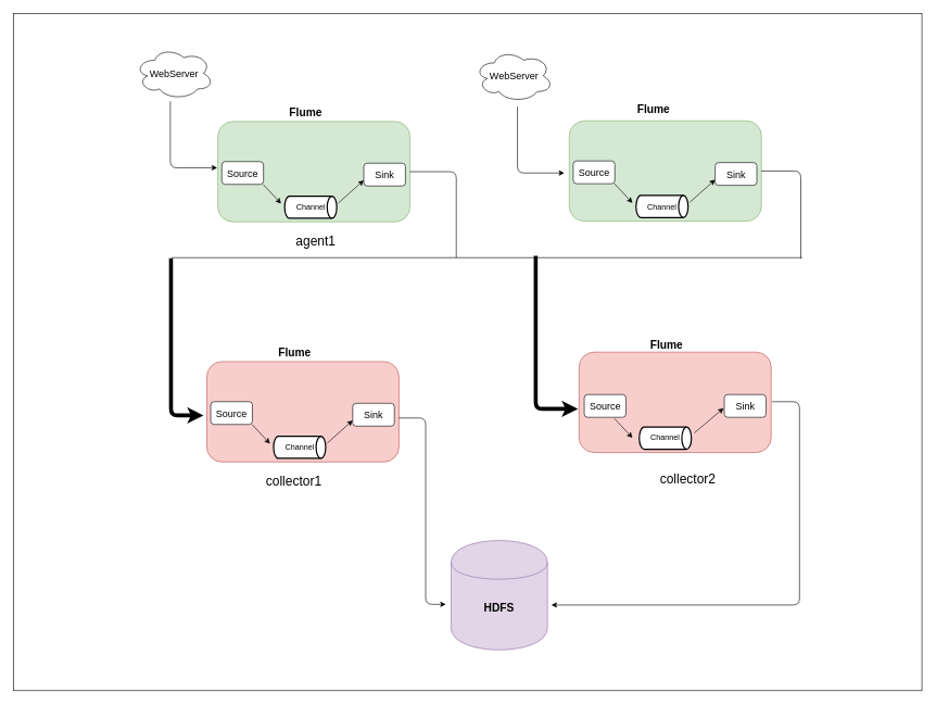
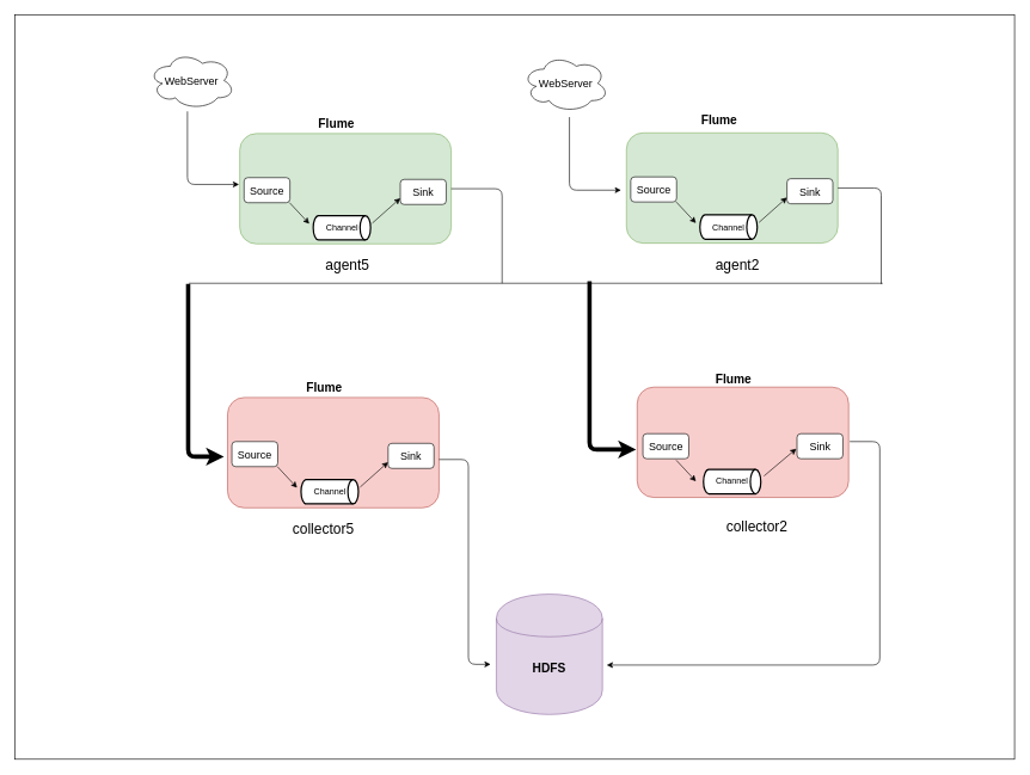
  <mxCell id="0" />
  <mxCell id="1" parent="0" />
  <mxCell id="2" value="" style="rounded=0;whiteSpace=wrap;html=1;" vertex="1" parent="1"><mxGeometry x="20" y="20.5" width="1395" height="1039" as="geometry" /></mxCell>
  <mxCell id="3" value="" style="rounded=1;whiteSpace=wrap;html=1;fillColor=#d5e8d4;strokeColor=#82b366;" parent="1" vertex="1"><mxGeometry x="334" y="186" width="295" height="154" as="geometry" /></mxCell>
  <mxCell id="4" value="" style="endArrow=classic;html=1;" parent="1" edge="1"><mxGeometry width="50" height="50" relative="1" as="geometry"><mxPoint x="261" y="155" as="sourcePoint" /><mxPoint x="333" y="257" as="targetPoint" /><Array as="points"><mxPoint x="261" y="257" /></Array></mxGeometry></mxCell>
  <mxCell id="5" value="&lt;font style=&quot;font-size: 17px&quot;&gt;&lt;b&gt;Flume&lt;/b&gt;&lt;/font&gt;" style="text;html=1;resizable=0;points=[];autosize=1;align=left;verticalAlign=top;spacingTop=-4;" parent="1" vertex="1"><mxGeometry x="441.5" y="160.5" width="60" height="15" as="geometry" /></mxCell>
  <mxCell id="6" value="&lt;span style=&quot;font-size: 15px ; white-space: normal&quot;&gt;Source&lt;/span&gt;" style="rounded=1;whiteSpace=wrap;html=1;" parent="1" vertex="1"><mxGeometry x="340" y="247.5" width="64" height="35" as="geometry" /></mxCell>
  <mxCell id="7" value="" style="endArrow=classic;html=1;" parent="1" edge="1"><mxGeometry width="50" height="50" relative="1" as="geometry"><mxPoint x="403.5" y="282.5" as="sourcePoint" /><mxPoint x="431" y="312" as="targetPoint" /></mxGeometry></mxCell>
  <mxCell id="8" value="Channel" style="strokeWidth=2;html=1;shape=mxgraph.flowchart.direct_data;whiteSpace=wrap;" parent="1" vertex="1"><mxGeometry x="436.5" y="300.5" width="80" height="34" as="geometry" /></mxCell>
  <mxCell id="9" value="" style="endArrow=classic;html=1;entryX=0;entryY=0.75;entryDx=0;entryDy=0;" parent="1" target="10" edge="1"><mxGeometry width="50" height="50" relative="1" as="geometry"><mxPoint x="519" y="311" as="sourcePoint" /><mxPoint x="552" y="278" as="targetPoint" /></mxGeometry></mxCell>
  <mxCell id="10" value="&lt;span style=&quot;font-size: 15px ; white-space: normal&quot;&gt;Sink&lt;/span&gt;" style="rounded=1;whiteSpace=wrap;html=1;" parent="1" vertex="1"><mxGeometry x="558" y="250" width="64" height="35" as="geometry" /></mxCell>
  <mxCell id="11" value="" style="rounded=1;whiteSpace=wrap;html=1;fillColor=#d5e8d4;strokeColor=#82b366;" parent="1" vertex="1"><mxGeometry x="873.5" y="185" width="295" height="154" as="geometry" /></mxCell>
  <mxCell id="12" value="&lt;span style=&quot;font-size: 15px ; white-space: normal&quot;&gt;Source&lt;/span&gt;" style="rounded=1;whiteSpace=wrap;html=1;" parent="1" vertex="1"><mxGeometry x="879.5" y="246.5" width="64" height="35" as="geometry" /></mxCell>
  <mxCell id="13" value="" style="endArrow=classic;html=1;" parent="1" edge="1"><mxGeometry width="50" height="50" relative="1" as="geometry"><mxPoint x="943" y="281.5" as="sourcePoint" /><mxPoint x="970.5" y="311" as="targetPoint" /></mxGeometry></mxCell>
  <mxCell id="14" value="Channel" style="strokeWidth=2;html=1;shape=mxgraph.flowchart.direct_data;whiteSpace=wrap;" parent="1" vertex="1"><mxGeometry x="976" y="299.5" width="80" height="34" as="geometry" /></mxCell>
  <mxCell id="15" value="" style="endArrow=classic;html=1;entryX=0;entryY=0.75;entryDx=0;entryDy=0;" parent="1" target="16" edge="1"><mxGeometry width="50" height="50" relative="1" as="geometry"><mxPoint x="1058.5" y="310" as="sourcePoint" /><mxPoint x="1091.5" y="277" as="targetPoint" /></mxGeometry></mxCell>
  <mxCell id="16" value="&lt;span style=&quot;font-size: 15px ; white-space: normal&quot;&gt;Sink&lt;/span&gt;" style="rounded=1;whiteSpace=wrap;html=1;" parent="1" vertex="1"><mxGeometry x="1097.5" y="249" width="64" height="35" as="geometry" /></mxCell>
  <mxCell id="17" value="&lt;font style=&quot;font-size: 17px&quot;&gt;&lt;b&gt;HDFS&lt;/b&gt;&lt;/font&gt;" style="shape=cylinder;whiteSpace=wrap;html=1;boundedLbl=1;backgroundOutline=1;fillColor=#e1d5e7;strokeColor=#9673a6;" parent="1" vertex="1"><mxGeometry x="692" y="829" width="148" height="168" as="geometry" /></mxCell>
  <mxCell id="18" value="&lt;font style=&quot;font-size: 17px&quot;&gt;&lt;b&gt;Flume&lt;/b&gt;&lt;/font&gt;" style="text;html=1;resizable=0;points=[];autosize=1;align=left;verticalAlign=top;spacingTop=-4;" parent="1" vertex="1"><mxGeometry x="976" y="156" width="60" height="15" as="geometry" /></mxCell>
  <mxCell id="19" value="&lt;font style=&quot;font-size: 15px&quot;&gt;WebServer&lt;/font&gt;" style="ellipse;shape=cloud;whiteSpace=wrap;html=1;" vertex="1" parent="1"><mxGeometry x="207" y="72" width="120" height="80" as="geometry" /></mxCell>
  <mxCell id="20" value="&lt;font style=&quot;font-size: 15px&quot;&gt;WebServer&lt;/font&gt;" style="ellipse;shape=cloud;whiteSpace=wrap;html=1;" vertex="1" parent="1"><mxGeometry x="728.5" y="76" width="120" height="80" as="geometry" /></mxCell>
  <mxCell id="21" value="" style="rounded=1;whiteSpace=wrap;html=1;fillColor=#f8cecc;strokeColor=#b85450;" vertex="1" parent="1"><mxGeometry x="317" y="554.5" width="295" height="154" as="geometry" /></mxCell>
  <mxCell id="22" value="&lt;font style=&quot;font-size: 17px&quot;&gt;&lt;b&gt;Flume&lt;/b&gt;&lt;/font&gt;" style="text;html=1;resizable=0;points=[];autosize=1;align=left;verticalAlign=top;spacingTop=-4;" vertex="1" parent="1"><mxGeometry x="424.5" y="529" width="60" height="15" as="geometry" /></mxCell>
  <mxCell id="23" value="&lt;span style=&quot;font-size: 15px ; white-space: normal&quot;&gt;Source&lt;/span&gt;" style="rounded=1;whiteSpace=wrap;html=1;" vertex="1" parent="1"><mxGeometry x="323" y="616" width="64" height="35" as="geometry" /></mxCell>
  <mxCell id="24" value="" style="endArrow=classic;html=1;" edge="1" parent="1"><mxGeometry width="50" height="50" relative="1" as="geometry"><mxPoint x="386.5" y="651" as="sourcePoint" /><mxPoint x="414" y="680.5" as="targetPoint" /></mxGeometry></mxCell>
  <mxCell id="25" value="Channel" style="strokeWidth=2;html=1;shape=mxgraph.flowchart.direct_data;whiteSpace=wrap;" vertex="1" parent="1"><mxGeometry x="419.5" y="669" width="80" height="34" as="geometry" /></mxCell>
  <mxCell id="26" value="" style="endArrow=classic;html=1;entryX=0;entryY=0.75;entryDx=0;entryDy=0;" edge="1" parent="1" target="27"><mxGeometry width="50" height="50" relative="1" as="geometry"><mxPoint x="502" y="679.5" as="sourcePoint" /><mxPoint x="535" y="646.5" as="targetPoint" /></mxGeometry></mxCell>
  <mxCell id="27" value="&lt;span style=&quot;font-size: 15px ; white-space: normal&quot;&gt;Sink&lt;/span&gt;" style="rounded=1;whiteSpace=wrap;html=1;" vertex="1" parent="1"><mxGeometry x="541" y="618.5" width="64" height="35" as="geometry" /></mxCell>
  <mxCell id="28" value="" style="rounded=1;whiteSpace=wrap;html=1;fillColor=#f8cecc;strokeColor=#b85450;" vertex="1" parent="1"><mxGeometry x="888.5" y="540" width="295" height="154" as="geometry" /></mxCell>
  <mxCell id="29" value="&lt;span style=&quot;font-size: 15px ; white-space: normal&quot;&gt;Source&lt;/span&gt;" style="rounded=1;whiteSpace=wrap;html=1;" vertex="1" parent="1"><mxGeometry x="896.5" y="605" width="64" height="35" as="geometry" /></mxCell>
  <mxCell id="30" value="" style="endArrow=classic;html=1;" edge="1" parent="1"><mxGeometry width="50" height="50" relative="1" as="geometry"><mxPoint x="943" y="642" as="sourcePoint" /><mxPoint x="970.5" y="671.5" as="targetPoint" /></mxGeometry></mxCell>
  <mxCell id="31" value="Channel" style="strokeWidth=2;html=1;shape=mxgraph.flowchart.direct_data;whiteSpace=wrap;" vertex="1" parent="1"><mxGeometry x="981" y="655" width="80" height="34" as="geometry" /></mxCell>
  <mxCell id="32" value="" style="endArrow=classic;html=1;" edge="1" parent="1"><mxGeometry width="50" height="50" relative="1" as="geometry"><mxPoint x="1065.5" y="664" as="sourcePoint" /><mxPoint x="1110.5" y="626" as="targetPoint" /></mxGeometry></mxCell>
  <mxCell id="33" value="&lt;span style=&quot;font-size: 15px ; white-space: normal&quot;&gt;Sink&lt;/span&gt;" style="rounded=1;whiteSpace=wrap;html=1;" vertex="1" parent="1"><mxGeometry x="1111.5" y="605" width="64" height="35" as="geometry" /></mxCell>
  <mxCell id="34" value="&lt;font style=&quot;font-size: 17px&quot;&gt;&lt;b&gt;Flume&lt;/b&gt;&lt;/font&gt;" style="text;html=1;resizable=0;points=[];autosize=1;align=left;verticalAlign=top;spacingTop=-4;" vertex="1" parent="1"><mxGeometry x="996" y="516.5" width="60" height="15" as="geometry" /></mxCell>
  <mxCell id="35" value="" style="endArrow=classic;html=1;" edge="1" parent="1"><mxGeometry width="50" height="50" relative="1" as="geometry"><mxPoint x="794" y="163" as="sourcePoint" /><mxPoint x="866" y="265" as="targetPoint" /><Array as="points"><mxPoint x="794" y="265" /></Array></mxGeometry></mxCell>
  <mxCell id="36" value="" style="endArrow=none;html=1;entryX=1;entryY=0.5;entryDx=0;entryDy=0;" edge="1" parent="1" target="3"><mxGeometry width="50" height="50" relative="1" as="geometry"><mxPoint x="700" y="395" as="sourcePoint" /><mxPoint x="647" y="256" as="targetPoint" /><Array as="points"><mxPoint x="700" y="263" /></Array></mxGeometry></mxCell>
  <mxCell id="37" value="" style="endArrow=none;html=1;" edge="1" parent="1"><mxGeometry width="50" height="50" relative="1" as="geometry"><mxPoint x="263" y="395" as="sourcePoint" /><mxPoint x="1231" y="395" as="targetPoint" /></mxGeometry></mxCell>
  <mxCell id="38" value="" style="endArrow=classic;html=1;strokeWidth=6;" edge="1" parent="1"><mxGeometry width="50" height="50" relative="1" as="geometry"><mxPoint x="262" y="396" as="sourcePoint" /><mxPoint x="312" y="637" as="targetPoint" /><Array as="points"><mxPoint x="262" y="637" /></Array></mxGeometry></mxCell>
  <mxCell id="39" value="" style="endArrow=none;html=1;exitX=1;exitY=0.5;exitDx=0;exitDy=0;" edge="1" parent="1" source="11"><mxGeometry width="50" height="50" relative="1" as="geometry"><mxPoint x="1175" y="306.5" as="sourcePoint" /><mxPoint x="1229" y="396" as="targetPoint" /><Array as="points"><mxPoint x="1229" y="262" /></Array></mxGeometry></mxCell>
  <mxCell id="40" value="" style="endArrow=classic;html=1;strokeWidth=6;" edge="1" parent="1"><mxGeometry width="50" height="50" relative="1" as="geometry"><mxPoint x="822" y="392" as="sourcePoint" /><mxPoint x="887" y="627" as="targetPoint" /><Array as="points"><mxPoint x="822" y="627" /></Array></mxGeometry></mxCell>
  <mxCell id="41" value="" style="endArrow=classic;html=1;exitX=1;exitY=0.562;exitDx=0;exitDy=0;exitPerimeter=0;" edge="1" parent="1" source="21"><mxGeometry width="50" height="50" relative="1" as="geometry"><mxPoint x="612" y="661" as="sourcePoint" /><mxPoint x="684" y="927" as="targetPoint" /><Array as="points"><mxPoint x="653" y="641" /><mxPoint x="653" y="927" /></Array></mxGeometry></mxCell>
  <mxCell id="42" value="" style="endArrow=classic;html=1;" edge="1" parent="1"><mxGeometry width="50" height="50" relative="1" as="geometry"><mxPoint x="1185" y="616" as="sourcePoint" /><mxPoint x="846" y="928" as="targetPoint" /><Array as="points"><mxPoint x="1227" y="616" /><mxPoint x="1227" y="928" /></Array></mxGeometry></mxCell>
  <mxCell id="43" value="&lt;font style=&quot;font-size: 20px&quot;&gt;collector2&lt;br&gt;&lt;br&gt;&lt;/font&gt;" style="text;html=1;resizable=0;points=[];autosize=1;align=left;verticalAlign=top;spacingTop=-4;" vertex="1" parent="1"><mxGeometry x="1011" y="719.5" width="96" height="34" as="geometry" /></mxCell>
- <mxCell id="44" value="&lt;font style=&quot;font-size: 20px&quot;&gt;collector1&lt;/font&gt;" style="text;html=1;resizable=0;points=[];autosize=1;align=left;verticalAlign=top;spacingTop=-4;" vertex="1" parent="1"><mxGeometry x="405.5" y="723" width="96" height="17" as="geometry" /></mxCell>
- <mxCell id="45" value="&lt;font style=&quot;font-size: 20px&quot;&gt;agent1&lt;/font&gt;" style="text;html=1;resizable=0;points=[];autosize=1;align=left;verticalAlign=top;spacingTop=-4;" vertex="1" parent="1"><mxGeometry x="451.5" y="353.5" width="71" height="17" as="geometry" /></mxCell>
+ <mxCell id="44" value="&lt;font style=&quot;font-size: 20px&quot;&gt;collector5&lt;/font&gt;" style="text;html=1;resizable=0;points=[];autosize=1;align=left;verticalAlign=top;spacingTop=-4;" vertex="1" parent="1"><mxGeometry x="405.5" y="723" width="96" height="17" as="geometry" /></mxCell>
+ <mxCell id="45" value="&lt;font style=&quot;font-size: 20px&quot;&gt;agent5&lt;/font&gt;" style="text;html=1;resizable=0;points=[];autosize=1;align=left;verticalAlign=top;spacingTop=-4;" vertex="1" parent="1"><mxGeometry x="451.5" y="353.5" width="71" height="17" as="geometry" /></mxCell>
+ <mxCell id="46" value="&lt;font style=&quot;font-size: 20px&quot;&gt;agent2&lt;/font&gt;" style="text;html=1;resizable=0;points=[];autosize=1;align=left;verticalAlign=top;spacingTop=-4;" vertex="1" parent="1"><mxGeometry x="996" y="355" width="71" height="17" as="geometry" /></mxCell>
